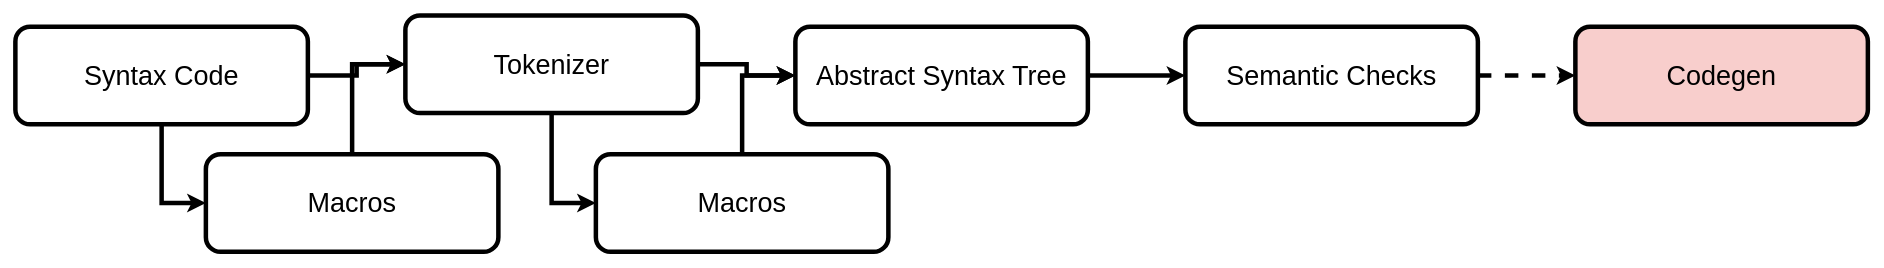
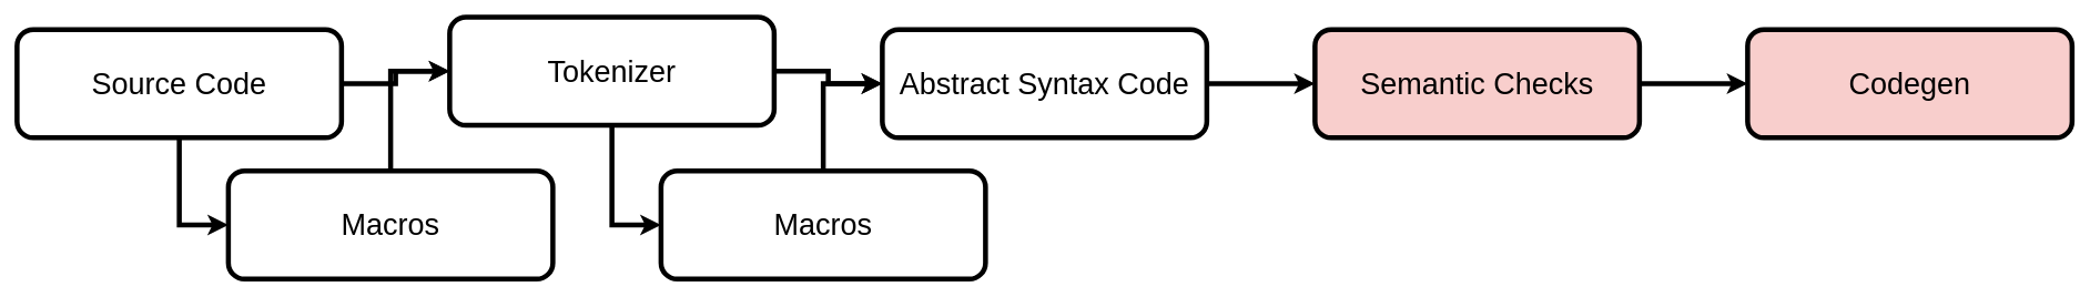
  <mxCell id="0" />
  <mxCell id="1" parent="0" />
  <mxCell id="2" style="edgeStyle=orthogonalEdgeStyle;rounded=0;orthogonalLoop=1;jettySize=auto;html=1;entryX=0;entryY=0.5;entryDx=0;entryDy=0;strokeWidth=6;" edge="1" parent="1" source="4" target="7"><mxGeometry relative="1" as="geometry" /></mxCell>
  <mxCell id="3" style="edgeStyle=orthogonalEdgeStyle;rounded=0;orthogonalLoop=1;jettySize=auto;html=1;entryX=0;entryY=0.5;entryDx=0;entryDy=0;strokeWidth=6;" edge="1" parent="1" source="4" target="16"><mxGeometry relative="1" as="geometry" /></mxCell>
- <mxCell id="4" value="Syntax Code" style="rounded=1;whiteSpace=wrap;html=1;fontSize=36;strokeWidth=6;" vertex="1" parent="1"><mxGeometry x="20" y="35" width="390" height="130" as="geometry" /></mxCell>
+ <mxCell id="4" value="Source Code" style="rounded=1;whiteSpace=wrap;html=1;fontSize=36;strokeWidth=6;" vertex="1" parent="1"><mxGeometry x="20" y="35" width="390" height="130" as="geometry" /></mxCell>
  <mxCell id="5" style="edgeStyle=orthogonalEdgeStyle;rounded=0;orthogonalLoop=1;jettySize=auto;html=1;entryX=0;entryY=0.5;entryDx=0;entryDy=0;strokeWidth=6;" edge="1" parent="1" source="7" target="14"><mxGeometry relative="1" as="geometry" /></mxCell>
  <mxCell id="6" style="edgeStyle=orthogonalEdgeStyle;rounded=0;orthogonalLoop=1;jettySize=auto;html=1;entryX=0;entryY=0.5;entryDx=0;entryDy=0;strokeWidth=6;" edge="1" parent="1" source="7" target="9"><mxGeometry relative="1" as="geometry" /></mxCell>
  <mxCell id="7" value="Tokenizer" style="rounded=1;whiteSpace=wrap;html=1;fontSize=36;strokeWidth=6;" vertex="1" parent="1"><mxGeometry x="540" y="20" width="390" height="130" as="geometry" /></mxCell>
  <mxCell id="8" style="edgeStyle=orthogonalEdgeStyle;rounded=0;orthogonalLoop=1;jettySize=auto;html=1;entryX=0;entryY=0.5;entryDx=0;entryDy=0;strokeWidth=6;" edge="1" parent="1" source="9" target="11"><mxGeometry relative="1" as="geometry" /></mxCell>
- <mxCell id="9" value="Abstract Syntax Tree" style="rounded=1;whiteSpace=wrap;html=1;fontSize=36;strokeWidth=6;" vertex="1" parent="1"><mxGeometry x="1060" y="35" width="390" height="130" as="geometry" /></mxCell>
- <mxCell id="10" style="edgeStyle=orthogonalEdgeStyle;rounded=0;orthogonalLoop=1;jettySize=auto;html=1;entryX=0;entryY=0.5;entryDx=0;entryDy=0;strokeWidth=6;dashed=1;" edge="1" parent="1" source="11" target="12"><mxGeometry relative="1" as="geometry" /></mxCell>
- <mxCell id="11" value="Semantic Checks" style="rounded=1;whiteSpace=wrap;html=1;fontSize=36;strokeWidth=6;" vertex="1" parent="1"><mxGeometry x="1580" y="35" width="390" height="130" as="geometry" /></mxCell>
+ <mxCell id="9" value="Abstract Syntax Code" style="rounded=1;whiteSpace=wrap;html=1;fontSize=36;strokeWidth=6;" vertex="1" parent="1"><mxGeometry x="1060" y="35" width="390" height="130" as="geometry" /></mxCell>
+ <mxCell id="10" style="edgeStyle=orthogonalEdgeStyle;rounded=0;orthogonalLoop=1;jettySize=auto;html=1;entryX=0;entryY=0.5;entryDx=0;entryDy=0;strokeWidth=6;" edge="1" parent="1" source="11" target="12"><mxGeometry relative="1" as="geometry" /></mxCell>
+ <mxCell id="11" value="Semantic Checks" style="rounded=1;whiteSpace=wrap;html=1;fontSize=36;strokeWidth=6;fillColor=#f8cecc;" vertex="1" parent="1"><mxGeometry x="1580" y="35" width="390" height="130" as="geometry" /></mxCell>
  <mxCell id="12" value="Codegen" style="rounded=1;whiteSpace=wrap;html=1;fontSize=36;strokeWidth=6;fillColor=#f8cecc;" vertex="1" parent="1"><mxGeometry x="2100" y="35" width="390" height="130" as="geometry" /></mxCell>
  <mxCell id="13" style="edgeStyle=orthogonalEdgeStyle;rounded=0;orthogonalLoop=1;jettySize=auto;html=1;entryX=0;entryY=0.5;entryDx=0;entryDy=0;strokeWidth=6;" edge="1" parent="1" source="14" target="9"><mxGeometry relative="1" as="geometry" /></mxCell>
  <mxCell id="14" value="Macros" style="rounded=1;whiteSpace=wrap;html=1;fontSize=36;strokeWidth=6;" vertex="1" parent="1"><mxGeometry x="794" y="205" width="390" height="130" as="geometry" /></mxCell>
  <mxCell id="15" style="edgeStyle=orthogonalEdgeStyle;rounded=0;orthogonalLoop=1;jettySize=auto;html=1;exitX=0.5;exitY=0;exitDx=0;exitDy=0;entryX=0;entryY=0.5;entryDx=0;entryDy=0;strokeWidth=6;" edge="1" parent="1" source="16" target="7"><mxGeometry relative="1" as="geometry" /></mxCell>
  <mxCell id="16" value="Macros" style="rounded=1;whiteSpace=wrap;html=1;fontSize=36;strokeWidth=6;" vertex="1" parent="1"><mxGeometry x="274" y="205" width="390" height="130" as="geometry" /></mxCell>
